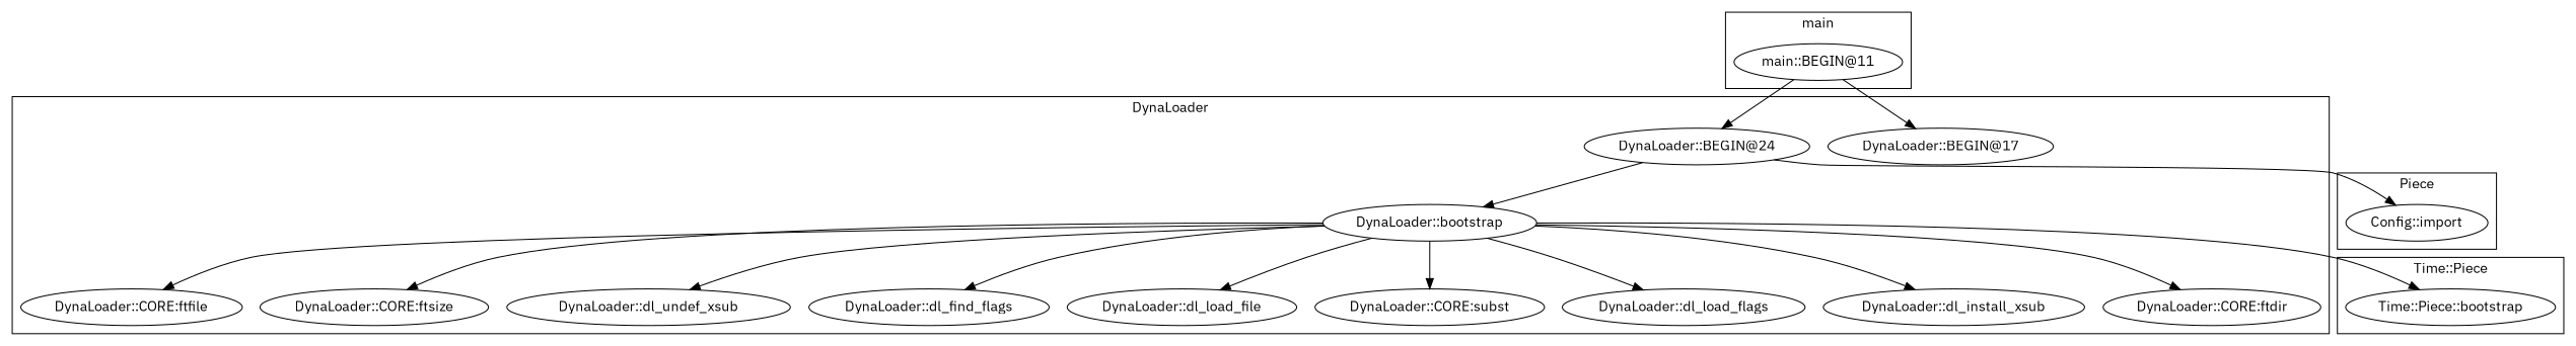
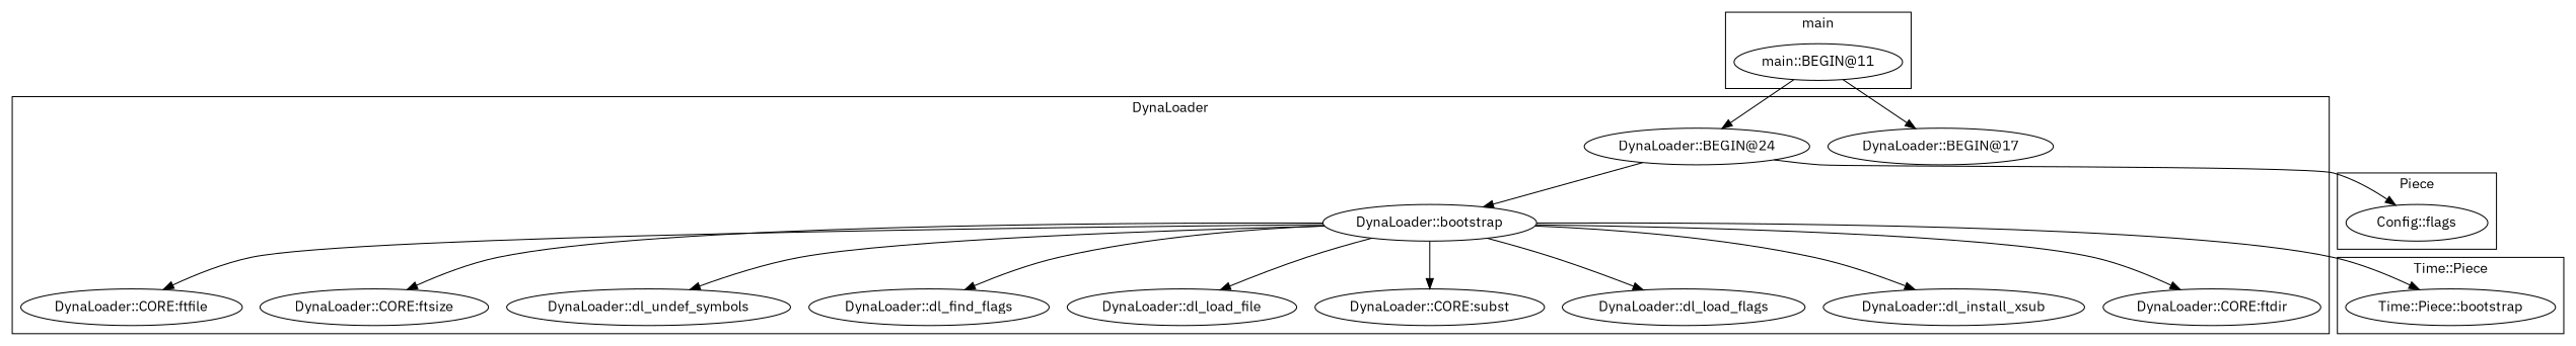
  digraph {
    fontname="IBM Plex Sans"
    node [fontname="IBM Plex Sans"]
    edge [fontname="IBM Plex Sans"]
-   "Config::import"
+   "Config::import" [label="Config::flags"]
    "Time::Piece::bootstrap"
    "DynaLoader::CORE:ftfile"
    "DynaLoader::BEGIN@17"
    "DynaLoader::CORE:ftsize"
    "DynaLoader::BEGIN@24"
-   "DynaLoader::dl_undef_symbols" [label="DynaLoader::dl_undef_xsub"]
+   "DynaLoader::dl_undef_symbols"
    n8 [label="DynaLoader::dl_find_flags"]
    "DynaLoader::dl_load_file"
    "DynaLoader::CORE:subst"
    "DynaLoader::dl_load_flags"
    "DynaLoader::dl_install_xsub"
    "DynaLoader::CORE:ftdir"
    "DynaLoader::bootstrap"
    "main::BEGIN@11"
    subgraph cluster_1 {
      label=Piece
      "Config::import"
    }
    subgraph cluster_2 {
      label="Time::Piece"
      "Time::Piece::bootstrap"
    }
    subgraph cluster_3 {
      label=DynaLoader
      "DynaLoader::CORE:ftfile"
      "DynaLoader::BEGIN@17"
      "DynaLoader::CORE:ftsize"
      "DynaLoader::BEGIN@24"
      "DynaLoader::dl_undef_symbols"
      n8
      "DynaLoader::dl_load_file"
      "DynaLoader::CORE:subst"
      "DynaLoader::dl_load_flags"
      "DynaLoader::dl_install_xsub"
      "DynaLoader::CORE:ftdir"
      "DynaLoader::bootstrap"
    }
    subgraph cluster_4 {
      label=main
      "main::BEGIN@11"
    }
    "DynaLoader::BEGIN@24" -> "Config::import"
    "DynaLoader::BEGIN@24" -> "DynaLoader::bootstrap"
    "DynaLoader::bootstrap" -> "Time::Piece::bootstrap"
    "DynaLoader::bootstrap" -> "DynaLoader::CORE:ftfile"
    "DynaLoader::bootstrap" -> "DynaLoader::CORE:ftsize"
    "DynaLoader::bootstrap" -> "DynaLoader::dl_undef_symbols"
    "DynaLoader::bootstrap" -> n8
    "DynaLoader::bootstrap" -> "DynaLoader::dl_load_file"
    "DynaLoader::bootstrap" -> "DynaLoader::CORE:subst"
    "DynaLoader::bootstrap" -> "DynaLoader::dl_load_flags"
    "DynaLoader::bootstrap" -> "DynaLoader::dl_install_xsub"
    "DynaLoader::bootstrap" -> "DynaLoader::CORE:ftdir"
    "main::BEGIN@11" -> "DynaLoader::BEGIN@17"
    "main::BEGIN@11" -> "DynaLoader::BEGIN@24"
  }
